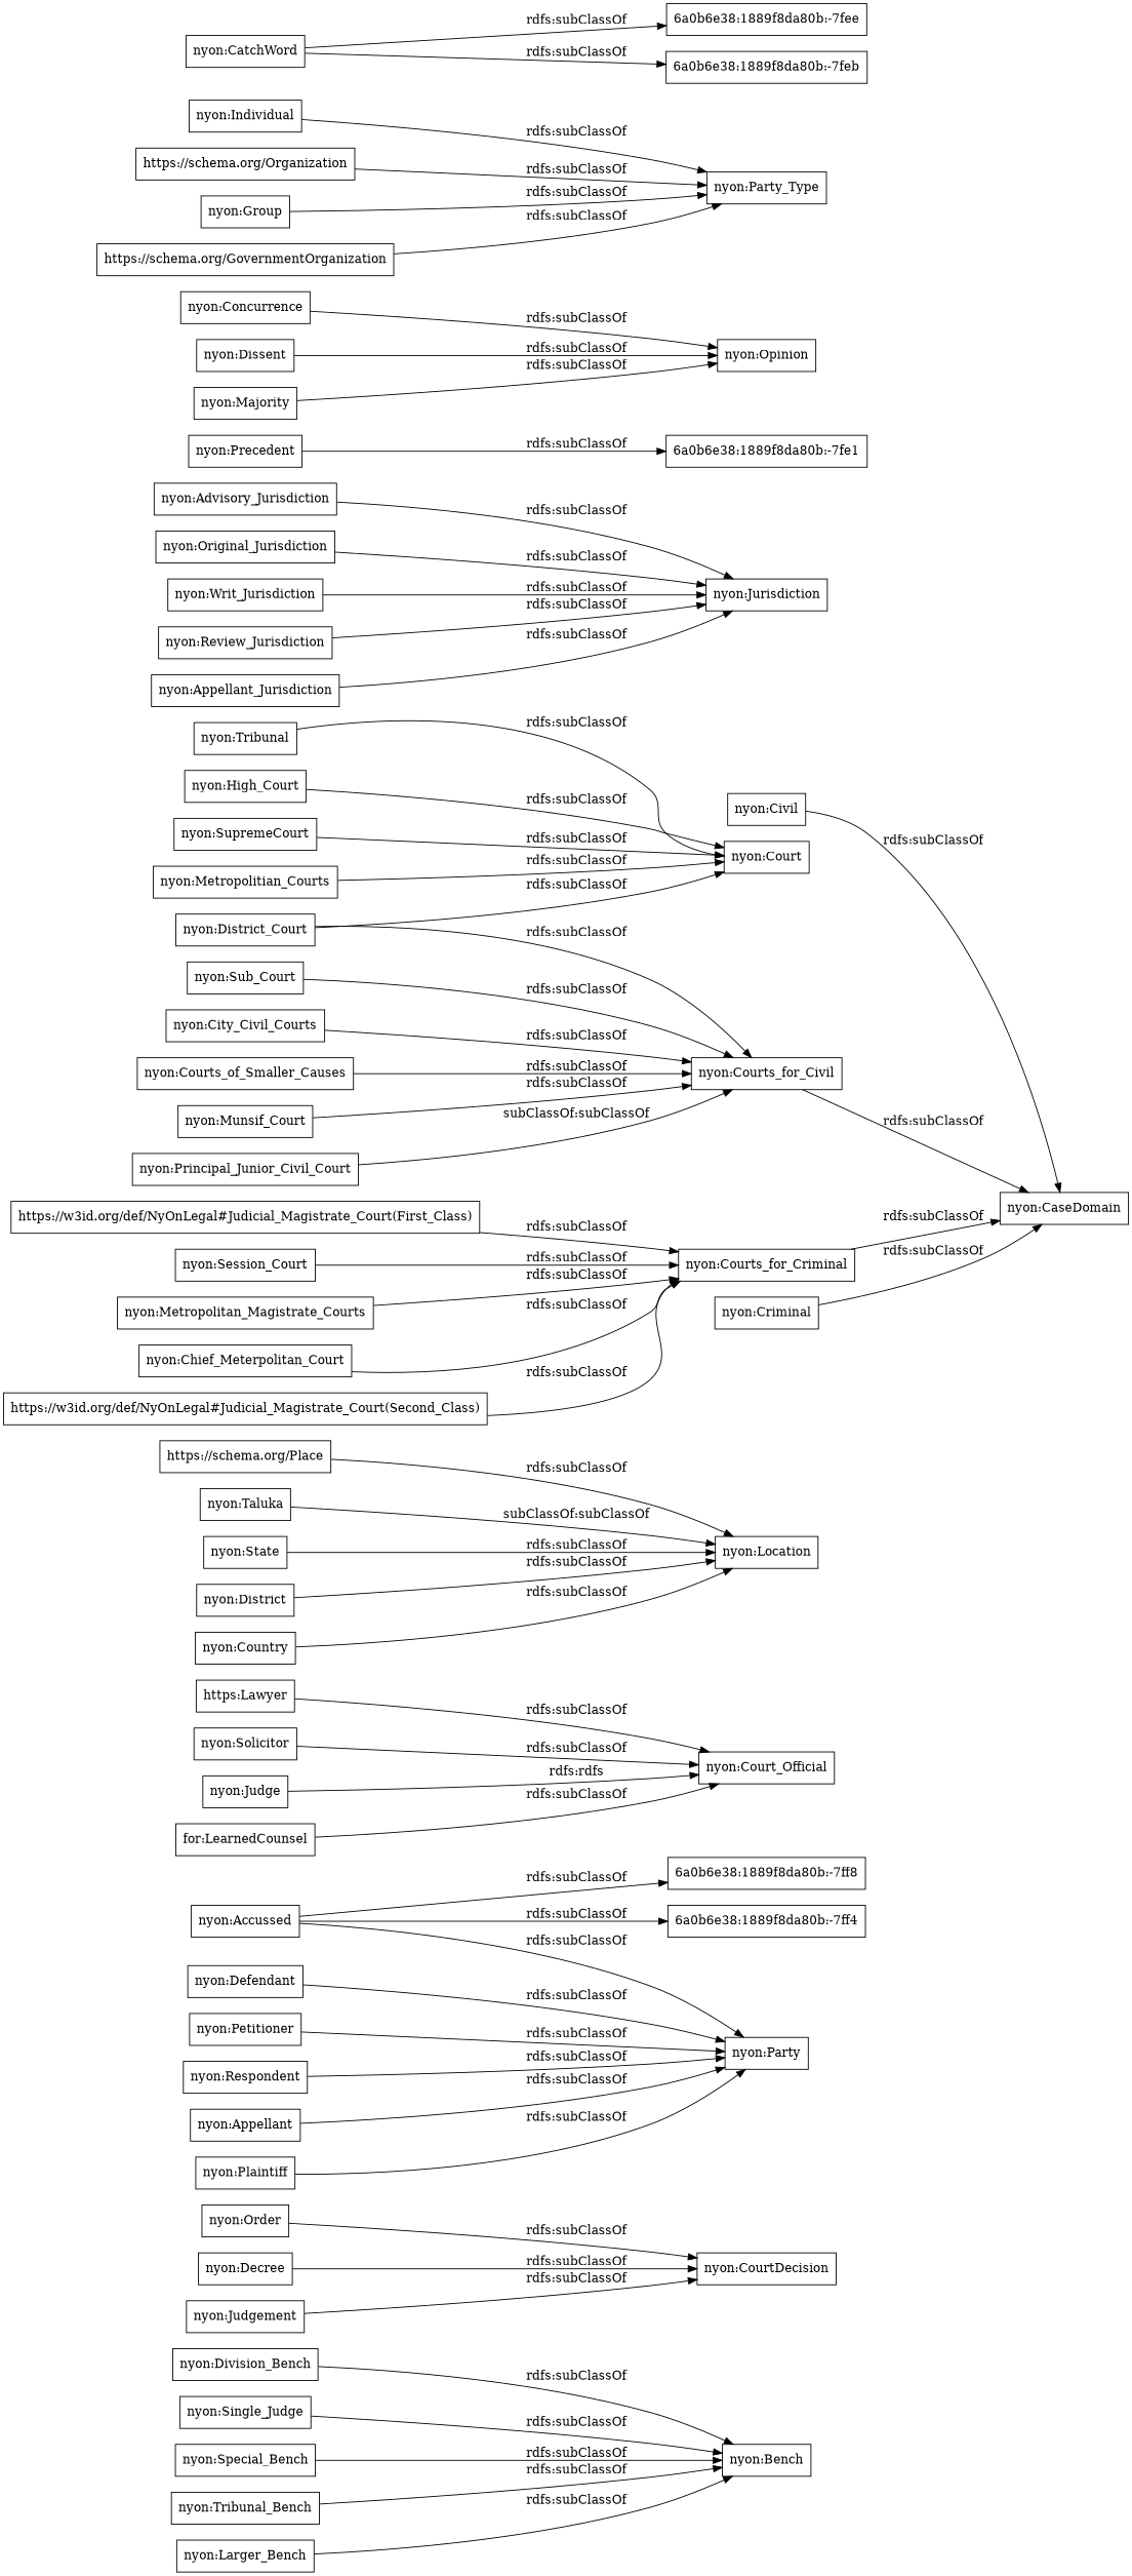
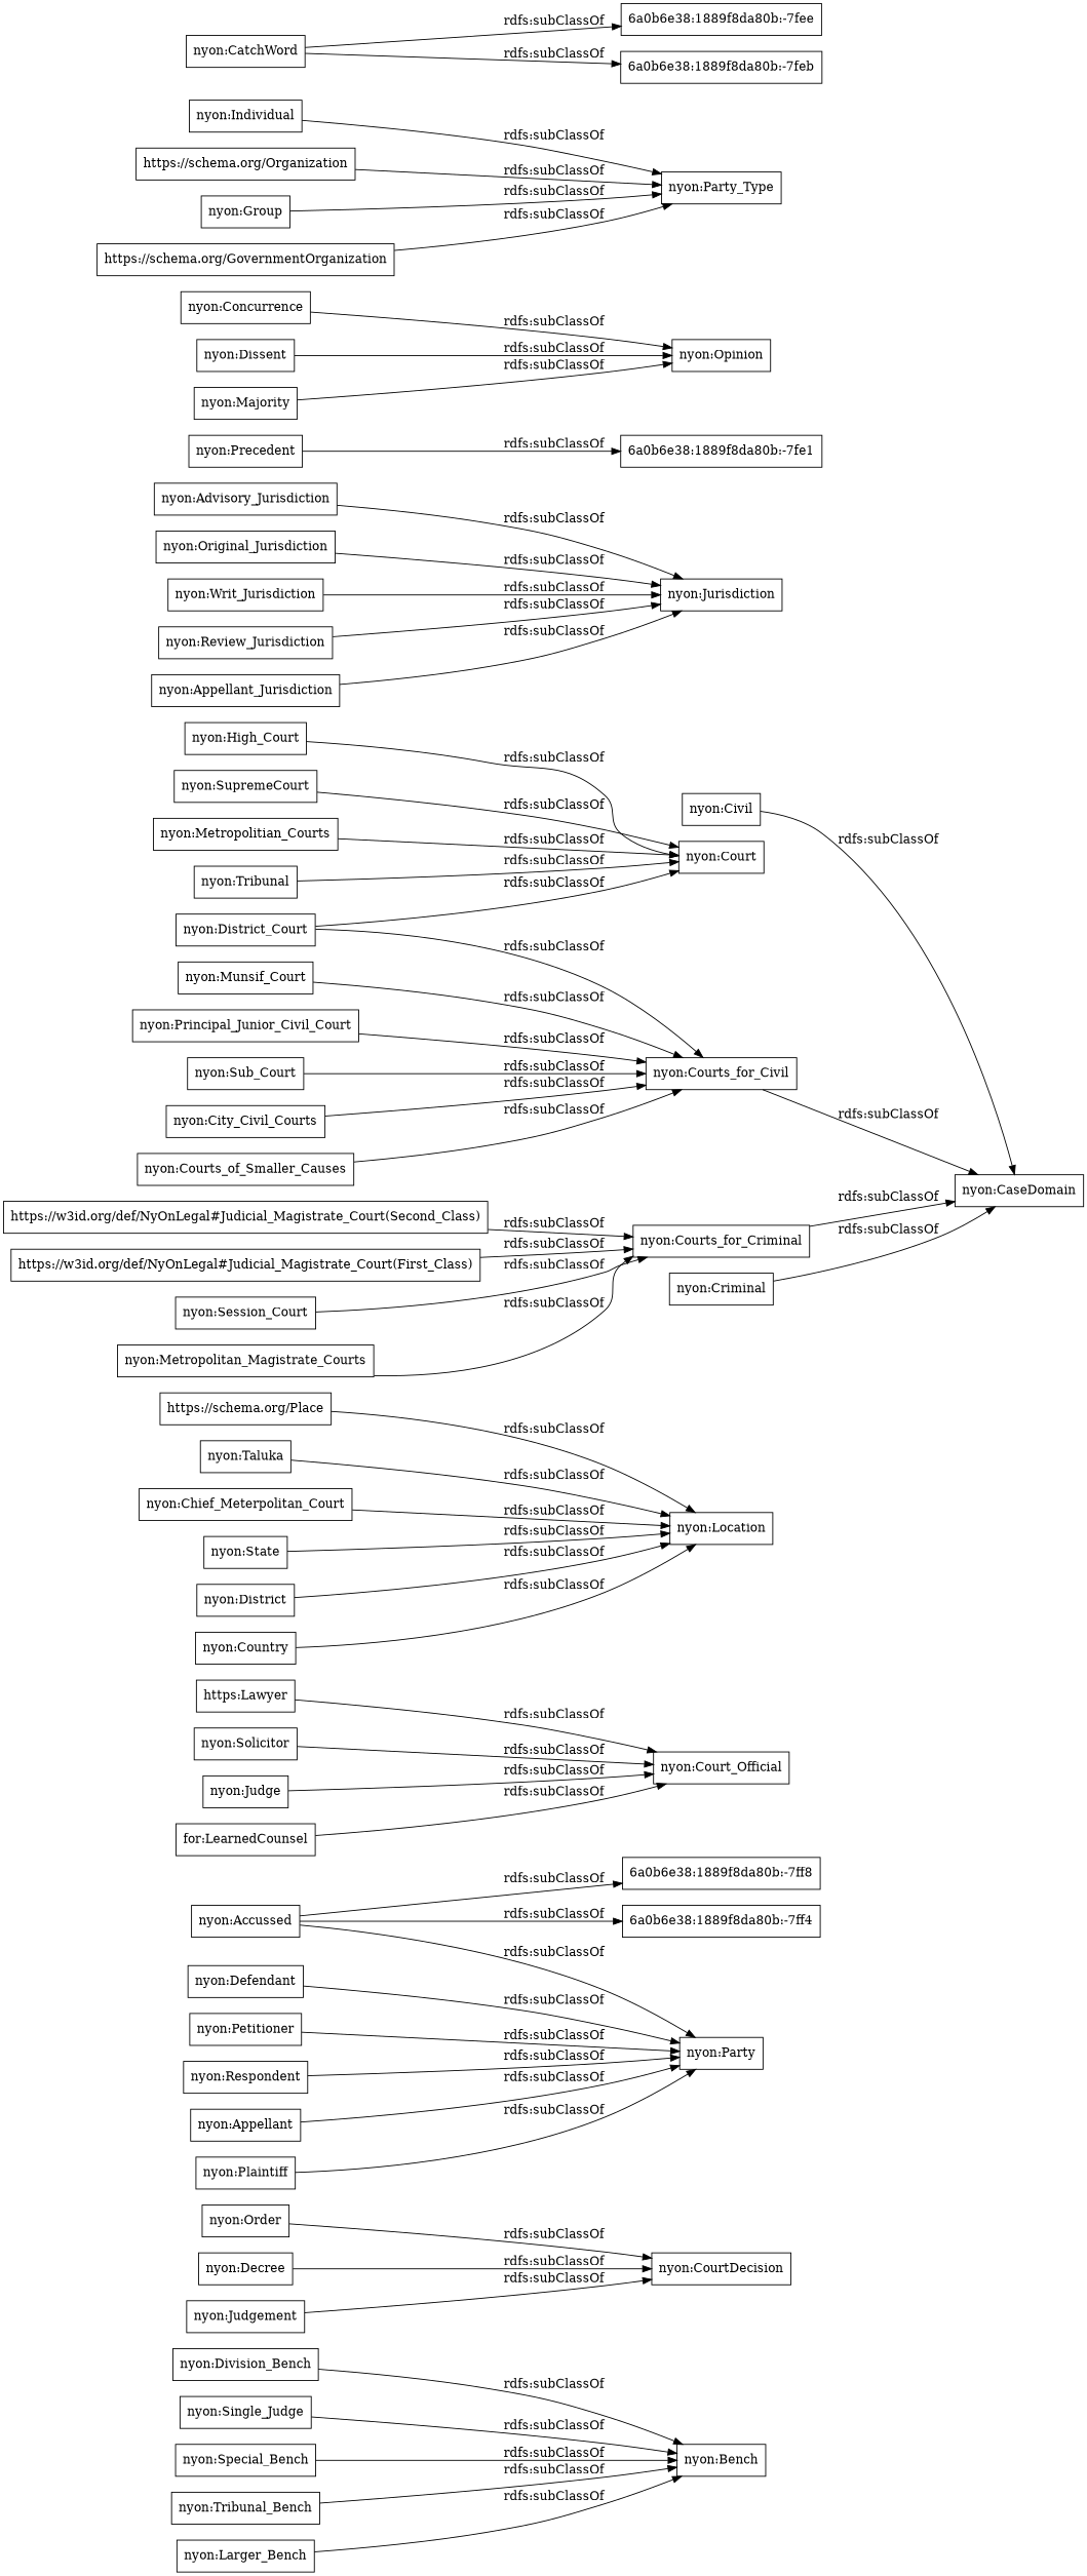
  digraph {
    rankdir=LR
    node [color=black shape=rectangle]
    "nyon:Division_Bench"
    "nyon:Bench"
    "nyon:Order"
    "nyon:CourtDecision"
    "nyon:Decree"
    "nyon:Defendant"
    "nyon:Party"
    n8 [label="https:Lawyer"]
    "nyon:Court_Official"
    "https://schema.org/Place"
    "nyon:Location"
    "nyon:Accussed"
    "6a0b6e38:1889f8da80b:-7ff4"
    "6a0b6e38:1889f8da80b:-7ff8"
    "nyon:Civil"
    "nyon:CaseDomain"
    "nyon:Taluka"
    "nyon:Principal_Junior_Civil_Court"
    "nyon:Courts_for_Civil"
    "nyon:Solicitor"
    "nyon:Advisory_Jurisdiction"
    "nyon:Jurisdiction"
    "nyon:Single_Judge"
    "nyon:Session_Court"
    "nyon:Courts_for_Criminal"
    "nyon:Metropolitan_Magistrate_Courts"
    "nyon:District_Court"
    "nyon:Court"
    "nyon:Chief_Meterpolitan_Court"
    "nyon:Original_Jurisdiction"
    "nyon:Precedent"
    "6a0b6e38:1889f8da80b:-7fe1"
    "nyon:High_Court"
    "https://w3id.org/def/NyOnLegal#Judicial_Magistrate_Court(Second_Class)"
    "nyon:State"
    "nyon:Concurrence"
    "nyon:Opinion"
    "nyon:Writ_Jurisdiction"
    "nyon:District"
    "nyon:Review_Jurisdiction"
    "nyon:City_Civil_Courts"
    "nyon:Appellant_Jurisdiction"
    "nyon:SupremeCourt"
    "nyon:Special_Bench"
    "nyon:Individual"
    "nyon:Party_Type"
    "nyon:Judge"
    "nyon:Courts_of_Smaller_Causes"
    "nyon:Judgement"
    n50 [label="for:LearnedCounsel"]
    "nyon:Tribunal_Bench"
    "https://schema.org/Organization"
    "nyon:Metropolitian_Courts"
    "nyon:Criminal"
    "nyon:Group"
    "nyon:Appellant"
    "nyon:Munsif_Court"
    "nyon:CatchWord"
    "6a0b6e38:1889f8da80b:-7fee"
    "6a0b6e38:1889f8da80b:-7feb"
    "nyon:Dissent"
    "nyon:Plaintiff"
    "nyon:Country"
    "nyon:Tribunal"
    "nyon:Majority"
    "nyon:Petitioner"
    "nyon:Sub_Court"
    "https://schema.org/GovernmentOrganization"
    "nyon:Larger_Bench"
    "https://w3id.org/def/NyOnLegal#Judicial_Magistrate_Court(First_Class)"
    "nyon:Respondent"
    "nyon:Division_Bench" -> "nyon:Bench" [label="rdfs:subClassOf"]
    "nyon:Order" -> "nyon:CourtDecision" [label="rdfs:subClassOf"]
    "nyon:Decree" -> "nyon:CourtDecision" [label="rdfs:subClassOf"]
    "nyon:Defendant" -> "nyon:Party" [label="rdfs:subClassOf"]
    n8 -> "nyon:Court_Official" [label="rdfs:subClassOf"]
    "https://schema.org/Place" -> "nyon:Location" [label="rdfs:subClassOf"]
    "nyon:Accussed" -> "nyon:Party" [label="rdfs:subClassOf"]
    "nyon:Accussed" -> "6a0b6e38:1889f8da80b:-7ff4" [label="rdfs:subClassOf"]
    "nyon:Accussed" -> "6a0b6e38:1889f8da80b:-7ff8" [label="rdfs:subClassOf"]
    "nyon:Civil" -> "nyon:CaseDomain" [label="rdfs:subClassOf"]
-   "nyon:Taluka" -> "nyon:Location" [label="subClassOf:subClassOf"]
-   "nyon:Principal_Junior_Civil_Court" -> "nyon:Courts_for_Civil" [label="subClassOf:subClassOf"]
+   "nyon:Taluka" -> "nyon:Location" [label="rdfs:subClassOf"]
+   "nyon:Principal_Junior_Civil_Court" -> "nyon:Courts_for_Civil" [label="rdfs:subClassOf"]
    "nyon:Courts_for_Civil" -> "nyon:CaseDomain" [label="rdfs:subClassOf"]
    "nyon:Solicitor" -> "nyon:Court_Official" [label="rdfs:subClassOf"]
    "nyon:Advisory_Jurisdiction" -> "nyon:Jurisdiction" [label="rdfs:subClassOf"]
    "nyon:Single_Judge" -> "nyon:Bench" [label="rdfs:subClassOf"]
    "nyon:Session_Court" -> "nyon:Courts_for_Criminal" [label="rdfs:subClassOf"]
    "nyon:Courts_for_Criminal" -> "nyon:CaseDomain" [label="rdfs:subClassOf"]
    "nyon:Metropolitan_Magistrate_Courts" -> "nyon:Courts_for_Criminal" [label="rdfs:subClassOf"]
    "nyon:District_Court" -> "nyon:Courts_for_Civil" [label="rdfs:subClassOf"]
    "nyon:District_Court" -> "nyon:Court" [label="rdfs:subClassOf"]
-   "nyon:Chief_Meterpolitan_Court" -> "nyon:Courts_for_Criminal" [label="rdfs:subClassOf"]
+   "nyon:Chief_Meterpolitan_Court" -> "nyon:Location" [label="rdfs:subClassOf"]
    "nyon:Original_Jurisdiction" -> "nyon:Jurisdiction" [label="rdfs:subClassOf"]
    "nyon:Precedent" -> "6a0b6e38:1889f8da80b:-7fe1" [label="rdfs:subClassOf"]
    "nyon:High_Court" -> "nyon:Court" [label="rdfs:subClassOf"]
    "https://w3id.org/def/NyOnLegal#Judicial_Magistrate_Court(Second_Class)" -> "nyon:Courts_for_Criminal" [label="rdfs:subClassOf"]
    "nyon:State" -> "nyon:Location" [label="rdfs:subClassOf"]
    "nyon:Concurrence" -> "nyon:Opinion" [label="rdfs:subClassOf"]
    "nyon:Writ_Jurisdiction" -> "nyon:Jurisdiction" [label="rdfs:subClassOf"]
    "nyon:District" -> "nyon:Location" [label="rdfs:subClassOf"]
    "nyon:Review_Jurisdiction" -> "nyon:Jurisdiction" [label="rdfs:subClassOf"]
    "nyon:City_Civil_Courts" -> "nyon:Courts_for_Civil" [label="rdfs:subClassOf"]
    "nyon:Appellant_Jurisdiction" -> "nyon:Jurisdiction" [label="rdfs:subClassOf"]
    "nyon:SupremeCourt" -> "nyon:Court" [label="rdfs:subClassOf"]
    "nyon:Special_Bench" -> "nyon:Bench" [label="rdfs:subClassOf"]
    "nyon:Individual" -> "nyon:Party_Type" [label="rdfs:subClassOf"]
-   "nyon:Judge" -> "nyon:Court_Official" [label="rdfs:rdfs"]
+   "nyon:Judge" -> "nyon:Court_Official" [label="rdfs:subClassOf"]
    "nyon:Courts_of_Smaller_Causes" -> "nyon:Courts_for_Civil" [label="rdfs:subClassOf"]
    "nyon:Judgement" -> "nyon:CourtDecision" [label="rdfs:subClassOf"]
    n50 -> "nyon:Court_Official" [label="rdfs:subClassOf"]
    "nyon:Tribunal_Bench" -> "nyon:Bench" [label="rdfs:subClassOf"]
    "https://schema.org/Organization" -> "nyon:Party_Type" [label="rdfs:subClassOf"]
    "nyon:Metropolitian_Courts" -> "nyon:Court" [label="rdfs:subClassOf"]
    "nyon:Criminal" -> "nyon:CaseDomain" [label="rdfs:subClassOf"]
    "nyon:Group" -> "nyon:Party_Type" [label="rdfs:subClassOf"]
    "nyon:Appellant" -> "nyon:Party" [label="rdfs:subClassOf"]
    "nyon:Munsif_Court" -> "nyon:Courts_for_Civil" [label="rdfs:subClassOf"]
    "nyon:CatchWord" -> "6a0b6e38:1889f8da80b:-7fee" [label="rdfs:subClassOf"]
    "nyon:CatchWord" -> "6a0b6e38:1889f8da80b:-7feb" [label="rdfs:subClassOf"]
    "nyon:Dissent" -> "nyon:Opinion" [label="rdfs:subClassOf"]
    "nyon:Plaintiff" -> "nyon:Party" [label="rdfs:subClassOf"]
    "nyon:Country" -> "nyon:Location" [label="rdfs:subClassOf"]
    "nyon:Tribunal" -> "nyon:Court" [label="rdfs:subClassOf"]
    "nyon:Majority" -> "nyon:Opinion" [label="rdfs:subClassOf"]
    "nyon:Petitioner" -> "nyon:Party" [label="rdfs:subClassOf"]
    "nyon:Sub_Court" -> "nyon:Courts_for_Civil" [label="rdfs:subClassOf"]
    "https://schema.org/GovernmentOrganization" -> "nyon:Party_Type" [label="rdfs:subClassOf"]
    "nyon:Larger_Bench" -> "nyon:Bench" [label="rdfs:subClassOf"]
    "https://w3id.org/def/NyOnLegal#Judicial_Magistrate_Court(First_Class)" -> "nyon:Courts_for_Criminal" [label="rdfs:subClassOf"]
    "nyon:Respondent" -> "nyon:Party" [label="rdfs:subClassOf"]
  }
